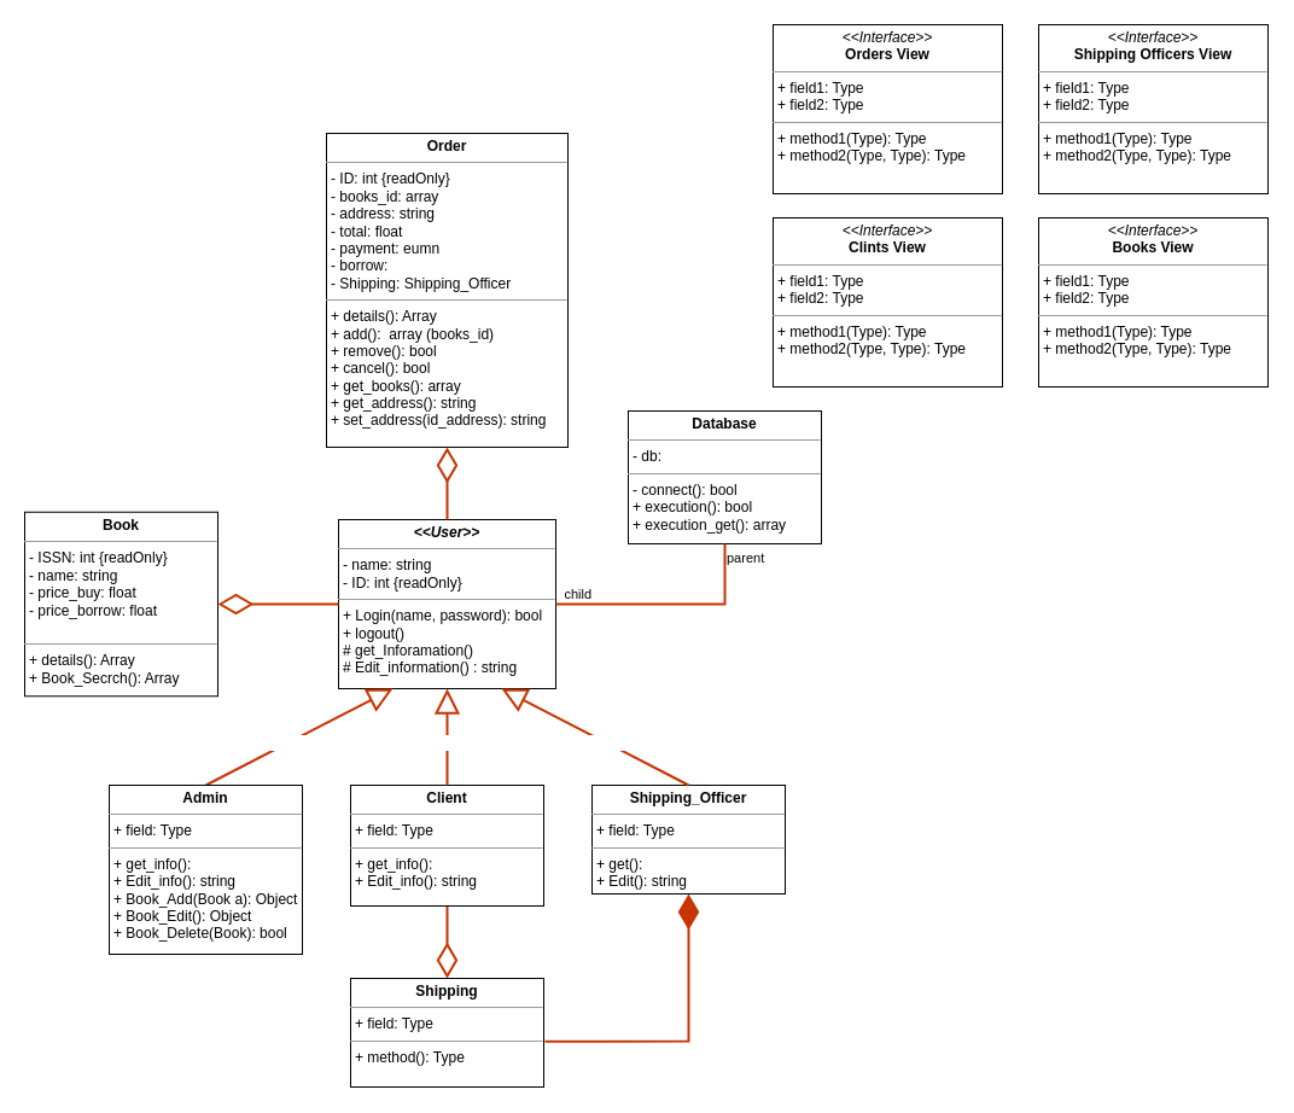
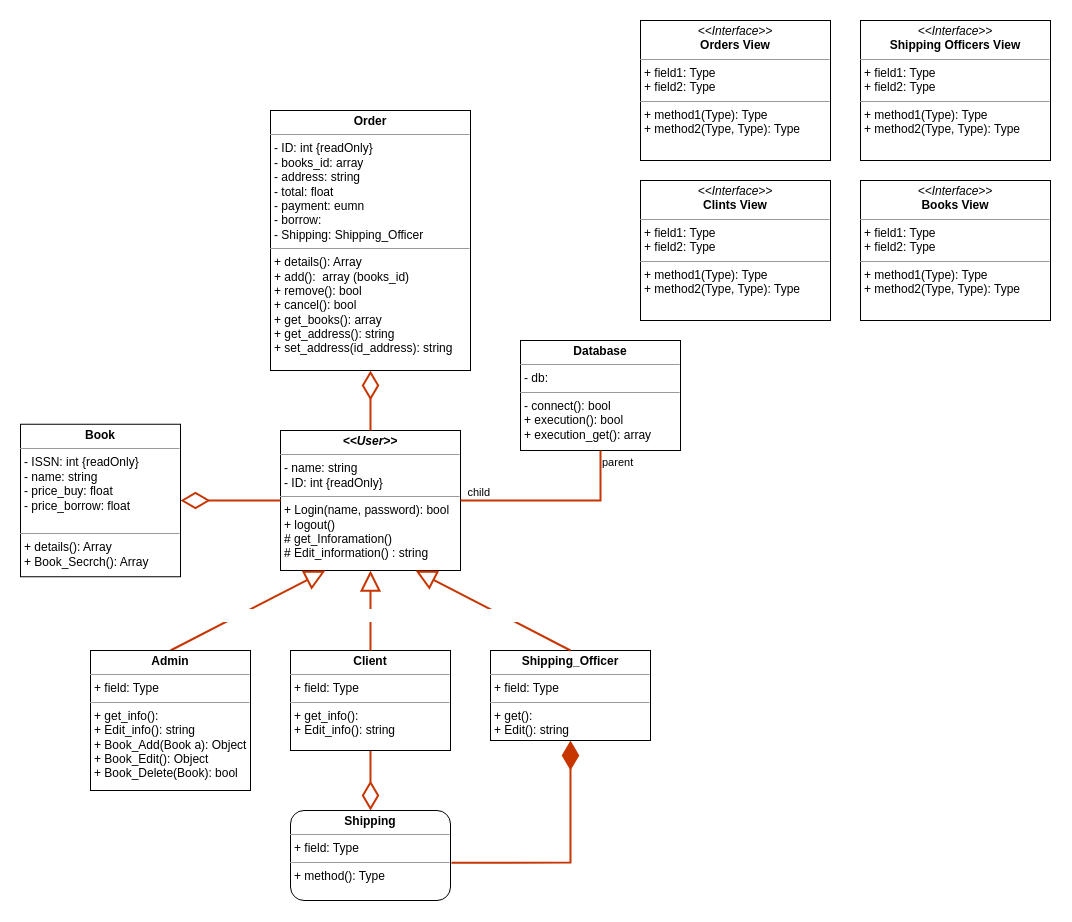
  <mxCell id="0" />
  <mxCell id="1" parent="0" />
  <mxCell id="2" value="" style="endArrow=diamondThin;endFill=0;endSize=24;html=1;rounded=0;strokeWidth=2;fillColor=#fa6800;strokeColor=#C73500;entryX=0.5;entryY=0;entryDx=0;entryDy=0;exitX=0.5;exitY=1;exitDx=0;exitDy=0;" parent="1" source="5" target="14" edge="1"><mxGeometry width="160" relative="1" as="geometry"><mxPoint x="130" y="440" as="sourcePoint" /><mxPoint x="290" y="440" as="targetPoint" /></mxGeometry></mxCell>
  <mxCell id="3" value="" style="endArrow=diamondThin;endFill=1;endSize=24;html=1;rounded=0;strokeWidth=2;fillColor=#fa6800;strokeColor=#C73500;exitX=1.006;exitY=0.581;exitDx=0;exitDy=0;exitPerimeter=0;" parent="1" source="14" target="6" edge="1"><mxGeometry width="160" relative="1" as="geometry"><mxPoint x="720" y="720" as="sourcePoint" /><mxPoint x="620" y="810" as="targetPoint" /><Array as="points"><mxPoint x="570" y="862" /></Array></mxGeometry></mxCell>
  <mxCell id="4" value="&lt;p style=&quot;margin: 0px ; margin-top: 4px ; text-align: center&quot;&gt;&lt;b&gt;&lt;i&gt;&amp;lt;&amp;lt;User&amp;gt;&amp;gt;&lt;/i&gt;&lt;/b&gt;&lt;/p&gt;&lt;hr size=&quot;1&quot;&gt;&lt;p style=&quot;margin: 0px ; margin-left: 4px&quot;&gt;- name: string&lt;/p&gt;&lt;p style=&quot;margin: 0px ; margin-left: 4px&quot;&gt;- ID: int {readOnly}&amp;nbsp;&lt;/p&gt;&lt;hr size=&quot;1&quot;&gt;&lt;p style=&quot;margin: 0px ; margin-left: 4px&quot;&gt;+ Login(name, password): bool&lt;/p&gt;&lt;p style=&quot;margin: 0px ; margin-left: 4px&quot;&gt;+ logout()&lt;/p&gt;&lt;p style=&quot;margin: 0px ; margin-left: 4px&quot;&gt;# get_Inforamation()&lt;/p&gt;&lt;p style=&quot;margin: 0px ; margin-left: 4px&quot;&gt;# Edit_information() : string&lt;/p&gt;" style="verticalAlign=top;align=left;overflow=fill;fontSize=12;fontFamily=Helvetica;html=1;rounded=0;shadow=0;sketch=0;glass=0;" parent="1" vertex="1"><mxGeometry x="280" y="430" width="180" height="140" as="geometry" /></mxCell>
  <mxCell id="5" value="&lt;p style=&quot;margin: 0px ; margin-top: 4px ; text-align: center&quot;&gt;&lt;b&gt;Client&lt;/b&gt;&lt;/p&gt;&lt;hr size=&quot;1&quot;&gt;&lt;p style=&quot;margin: 0px ; margin-left: 4px&quot;&gt;+ field: Type&lt;/p&gt;&lt;hr size=&quot;1&quot;&gt;&lt;p style=&quot;margin: 0px ; margin-left: 4px&quot;&gt;+ get_info():&amp;nbsp;&lt;/p&gt;&lt;p style=&quot;margin: 0px ; margin-left: 4px&quot;&gt;+ Edit_info(): string&lt;/p&gt;&lt;p style=&quot;margin: 0px ; margin-left: 4px&quot;&gt;&lt;br&gt;&lt;/p&gt;" style="verticalAlign=top;align=left;overflow=fill;fontSize=12;fontFamily=Helvetica;html=1;rounded=0;shadow=0;sketch=0;glass=0;" parent="1" vertex="1"><mxGeometry x="290" y="650" width="160" height="100" as="geometry" /></mxCell>
  <mxCell id="6" value="&lt;p style=&quot;margin: 0px ; margin-top: 4px ; text-align: center&quot;&gt;&lt;b&gt;Shipping_Officer&lt;/b&gt;&lt;br&gt;&lt;/p&gt;&lt;hr size=&quot;1&quot;&gt;&lt;p style=&quot;margin: 0px ; margin-left: 4px&quot;&gt;+ field: Type&lt;/p&gt;&lt;hr size=&quot;1&quot;&gt;&lt;p style=&quot;margin: 0px 0px 0px 4px&quot;&gt;+ get():&amp;nbsp;&lt;/p&gt;&lt;p style=&quot;margin: 0px 0px 0px 4px&quot;&gt;+ Edit(): string&lt;/p&gt;" style="verticalAlign=top;align=left;overflow=fill;fontSize=12;fontFamily=Helvetica;html=1;rounded=0;shadow=0;sketch=0;glass=0;" parent="1" vertex="1"><mxGeometry x="490" y="650" width="160" height="90" as="geometry" /></mxCell>
  <mxCell id="7" value="&lt;font color=&quot;#ffffff&quot;&gt;&lt;font style=&quot;font-size: 11px&quot;&gt;inheritance&lt;/font&gt;&lt;/font&gt;" style="endArrow=block;endSize=16;endFill=0;html=1;rounded=0;strokeWidth=2;fillColor=#fa6800;strokeColor=#C73500;fontColor=#FF8000;entryX=0.75;entryY=1;entryDx=0;entryDy=0;exitX=0.5;exitY=0;exitDx=0;exitDy=0;" parent="1" source="6" target="4" edge="1"><mxGeometry x="-0.125" width="160" relative="1" as="geometry"><mxPoint x="370" y="650" as="sourcePoint" /><mxPoint x="530" y="650" as="targetPoint" /><mxPoint as="offset" /></mxGeometry></mxCell>
  <mxCell id="8" value="&lt;font color=&quot;#ffffff&quot;&gt;&lt;font style=&quot;font-size: 11px&quot;&gt;inheritance&lt;/font&gt;&lt;/font&gt;" style="endArrow=block;endSize=16;endFill=0;html=1;rounded=0;strokeWidth=2;fillColor=#fa6800;strokeColor=#C73500;fontColor=#FF8000;entryX=0.25;entryY=1;entryDx=0;entryDy=0;exitX=0.5;exitY=0;exitDx=0;exitDy=0;" parent="1" source="9" target="4" edge="1"><mxGeometry x="-0.125" width="160" relative="1" as="geometry"><mxPoint x="170" y="630" as="sourcePoint" /><mxPoint x="300" y="620" as="targetPoint" /><mxPoint as="offset" /></mxGeometry></mxCell>
  <mxCell id="9" value="&lt;p style=&quot;margin: 0px ; margin-top: 4px ; text-align: center&quot;&gt;&lt;b&gt;Admin&lt;/b&gt;&lt;/p&gt;&lt;hr size=&quot;1&quot;&gt;&lt;p style=&quot;margin: 0px ; margin-left: 4px&quot;&gt;+ field: Type&lt;/p&gt;&lt;hr size=&quot;1&quot;&gt;&lt;p style=&quot;margin: 0px ; margin-left: 4px&quot;&gt;+ get_info():&amp;nbsp;&lt;/p&gt;&lt;p style=&quot;margin: 0px ; margin-left: 4px&quot;&gt;+ Edit_info(): string&lt;br&gt;&lt;/p&gt;&lt;p style=&quot;margin: 0px ; margin-left: 4px&quot;&gt;+ Book_Add(Book a): Object&lt;/p&gt;&lt;p style=&quot;margin: 0px ; margin-left: 4px&quot;&gt;+ Book_Edit(): Object&lt;/p&gt;&lt;p style=&quot;margin: 0px ; margin-left: 4px&quot;&gt;+ Book_Delete(Book): bool&lt;/p&gt;" style="verticalAlign=top;align=left;overflow=fill;fontSize=12;fontFamily=Helvetica;html=1;rounded=0;shadow=0;sketch=0;glass=0;" parent="1" vertex="1"><mxGeometry x="90" y="650" width="160" height="140" as="geometry" /></mxCell>
  <mxCell id="10" value="&lt;font color=&quot;#ffffff&quot;&gt;&lt;font style=&quot;font-size: 11px&quot;&gt;inheritance&lt;/font&gt;&lt;/font&gt;" style="endArrow=block;endSize=16;endFill=0;html=1;rounded=0;strokeWidth=2;fillColor=#fa6800;strokeColor=#C73500;fontColor=#FF8000;entryX=0.5;entryY=1;entryDx=0;entryDy=0;exitX=0.5;exitY=0;exitDx=0;exitDy=0;" parent="1" source="5" target="4" edge="1"><mxGeometry x="-0.125" width="160" relative="1" as="geometry"><mxPoint x="400" y="640" as="sourcePoint" /><mxPoint x="435" y="590" as="targetPoint" /><mxPoint as="offset" /></mxGeometry></mxCell>
  <mxCell id="11" value="&lt;p style=&quot;margin: 0px ; margin-top: 4px ; text-align: center&quot;&gt;&lt;b&gt;Book&lt;/b&gt;&lt;/p&gt;&lt;hr size=&quot;1&quot;&gt;&lt;p style=&quot;margin: 0px ; margin-left: 4px&quot;&gt;- ISSN: int {readOnly}&lt;/p&gt;&lt;p style=&quot;margin: 0px ; margin-left: 4px&quot;&gt;- name: string&lt;/p&gt;&lt;p style=&quot;margin: 0px ; margin-left: 4px&quot;&gt;- price_buy: float&lt;/p&gt;&lt;p style=&quot;margin: 0px ; margin-left: 4px&quot;&gt;- price_borrow: float&lt;/p&gt;&lt;p style=&quot;margin: 0px ; margin-left: 4px&quot;&gt;&lt;br&gt;&lt;/p&gt;&lt;hr size=&quot;1&quot;&gt;&lt;p style=&quot;margin: 0px ; margin-left: 4px&quot;&gt;+ details(): Array&lt;/p&gt;&lt;p style=&quot;margin: 0px ; margin-left: 4px&quot;&gt;+ Book_Secrch(): Array&lt;br&gt;&lt;/p&gt;" style="verticalAlign=top;align=left;overflow=fill;fontSize=12;fontFamily=Helvetica;html=1;rounded=0;shadow=0;sketch=0;glass=0;" parent="1" vertex="1"><mxGeometry x="20" y="423.75" width="160" height="152.5" as="geometry" /></mxCell>
  <mxCell id="12" value="&lt;p style=&quot;margin: 0px ; margin-top: 4px ; text-align: center&quot;&gt;&lt;b&gt;Database&lt;/b&gt;&lt;/p&gt;&lt;hr size=&quot;1&quot;&gt;&lt;p style=&quot;margin: 0px ; margin-left: 4px&quot;&gt;- db:&lt;br&gt;&lt;/p&gt;&lt;hr size=&quot;1&quot;&gt;&lt;p style=&quot;margin: 0px ; margin-left: 4px&quot;&gt;- connect(): bool&lt;/p&gt;&lt;p style=&quot;margin: 0px ; margin-left: 4px&quot;&gt;+&amp;nbsp;execution(): bool&lt;/p&gt;&lt;p style=&quot;margin: 0px ; margin-left: 4px&quot;&gt;+&amp;nbsp;execution_get(): array&amp;nbsp;&lt;/p&gt;" style="verticalAlign=top;align=left;overflow=fill;fontSize=12;fontFamily=Helvetica;html=1;rounded=0;shadow=0;sketch=0;glass=0;" parent="1" vertex="1"><mxGeometry x="520" y="340" width="160" height="110" as="geometry" /></mxCell>
  <mxCell id="13" value="&lt;p style=&quot;margin: 0px ; margin-top: 4px ; text-align: center&quot;&gt;&lt;b&gt;Order&lt;/b&gt;&lt;/p&gt;&lt;hr size=&quot;1&quot;&gt;&lt;p style=&quot;margin: 0px ; margin-left: 4px&quot;&gt;- ID: int {readOnly}&lt;/p&gt;&lt;p style=&quot;margin: 0px ; margin-left: 4px&quot;&gt;- books_id: array&lt;/p&gt;&lt;p style=&quot;margin: 0px ; margin-left: 4px&quot;&gt;- address: string&lt;/p&gt;&lt;p style=&quot;margin: 0px ; margin-left: 4px&quot;&gt;- total: float&lt;/p&gt;&lt;p style=&quot;margin: 0px ; margin-left: 4px&quot;&gt;- p&lt;span&gt;ayment: eumn&lt;/span&gt;&lt;/p&gt;&lt;p style=&quot;margin: 0px ; margin-left: 4px&quot;&gt;&lt;span&gt;- borrow:&lt;/span&gt;&lt;/p&gt;&lt;p style=&quot;margin: 0px ; margin-left: 4px&quot;&gt;&lt;span&gt;- Shipping: Shipping_Officer&lt;/span&gt;&lt;/p&gt;&lt;hr size=&quot;1&quot;&gt;&lt;p style=&quot;margin: 0px ; margin-left: 4px&quot;&gt;+ details(): Array&lt;/p&gt;&lt;p style=&quot;margin: 0px ; margin-left: 4px&quot;&gt;+ add():&amp;nbsp; array (books_id)&lt;/p&gt;&lt;p style=&quot;margin: 0px ; margin-left: 4px&quot;&gt;+ remove(): bool&lt;/p&gt;&lt;p style=&quot;margin: 0px ; margin-left: 4px&quot;&gt;+ cancel(): bool&amp;nbsp;&lt;/p&gt;&lt;p style=&quot;margin: 0px ; margin-left: 4px&quot;&gt;+ get_books(): array&lt;/p&gt;&lt;p style=&quot;margin: 0px ; margin-left: 4px&quot;&gt;+ get_address(): string&lt;/p&gt;&lt;p style=&quot;margin: 0px ; margin-left: 4px&quot;&gt;+ set_address(id_address): string&lt;/p&gt;" style="verticalAlign=top;align=left;overflow=fill;fontSize=12;fontFamily=Helvetica;html=1;rounded=0;shadow=0;sketch=0;glass=0;" parent="1" vertex="1"><mxGeometry x="270" y="110" width="200" height="260" as="geometry" /></mxCell>
- <mxCell id="14" value="&lt;p style=&quot;margin: 0px ; margin-top: 4px ; text-align: center&quot;&gt;&lt;b&gt;Shipping&lt;/b&gt;&lt;/p&gt;&lt;hr size=&quot;1&quot;&gt;&lt;p style=&quot;margin: 0px ; margin-left: 4px&quot;&gt;+ field: Type&lt;/p&gt;&lt;hr size=&quot;1&quot;&gt;&lt;p style=&quot;margin: 0px ; margin-left: 4px&quot;&gt;+ method(): Type&lt;/p&gt;" style="verticalAlign=top;align=left;overflow=fill;fontSize=12;fontFamily=Helvetica;html=1;rounded=0;shadow=0;sketch=0;glass=0;" parent="1" vertex="1"><mxGeometry x="290" y="810" width="160" height="90" as="geometry" /></mxCell>
+ <mxCell id="14" value="&lt;p style=&quot;margin: 0px ; margin-top: 4px ; text-align: center&quot;&gt;&lt;b&gt;Shipping&lt;/b&gt;&lt;/p&gt;&lt;hr size=&quot;1&quot;&gt;&lt;p style=&quot;margin: 0px ; margin-left: 4px&quot;&gt;+ field: Type&lt;/p&gt;&lt;hr size=&quot;1&quot;&gt;&lt;p style=&quot;margin: 0px ; margin-left: 4px&quot;&gt;+ method(): Type&lt;/p&gt;" style="verticalAlign=top;align=left;overflow=fill;fontSize=12;fontFamily=Helvetica;html=1;shadow=0;sketch=0;glass=0;rounded=1;" parent="1" vertex="1"><mxGeometry x="290" y="810" width="160" height="90" as="geometry" /></mxCell>
  <mxCell id="15" value="" style="endArrow=none;html=1;edgeStyle=orthogonalEdgeStyle;rounded=0;strokeWidth=2;fillColor=#fa6800;strokeColor=#C73500;exitX=0.5;exitY=1;exitDx=0;exitDy=0;entryX=1;entryY=0.5;entryDx=0;entryDy=0;" parent="1" source="12" target="4" edge="1"><mxGeometry relative="1" as="geometry"><mxPoint x="280" y="410" as="sourcePoint" /><mxPoint x="440" y="410" as="targetPoint" /></mxGeometry></mxCell>
  <mxCell id="16" value="parent" style="edgeLabel;resizable=0;html=1;align=left;verticalAlign=bottom;rounded=0;shadow=0;glass=0;sketch=0;" parent="15" connectable="0" vertex="1"><mxGeometry x="-1" relative="1" as="geometry"><mxPoint y="20" as="offset" /></mxGeometry></mxCell>
  <mxCell id="17" value="child" style="edgeLabel;resizable=0;html=1;align=right;verticalAlign=bottom;rounded=0;shadow=0;glass=0;sketch=0;" parent="15" connectable="0" vertex="1"><mxGeometry x="1" relative="1" as="geometry"><mxPoint x="30" as="offset" /></mxGeometry></mxCell>
  <mxCell id="18" value="" style="endArrow=diamondThin;endFill=0;endSize=24;html=1;rounded=0;strokeWidth=2;fillColor=#fa6800;strokeColor=#C73500;entryX=1;entryY=0.5;entryDx=0;entryDy=0;exitX=0;exitY=0.5;exitDx=0;exitDy=0;" parent="1" source="4" target="11" edge="1"><mxGeometry width="160" relative="1" as="geometry"><mxPoint x="130" y="390" as="sourcePoint" /><mxPoint x="290" y="390" as="targetPoint" /></mxGeometry></mxCell>
  <mxCell id="19" value="" style="endArrow=diamondThin;endFill=0;endSize=24;html=1;rounded=0;strokeWidth=2;fillColor=#fa6800;strokeColor=#C73500;entryX=0.5;entryY=1;entryDx=0;entryDy=0;exitX=0.5;exitY=0;exitDx=0;exitDy=0;" parent="1" source="4" target="13" edge="1"><mxGeometry width="160" relative="1" as="geometry"><mxPoint x="80" y="340" as="sourcePoint" /><mxPoint x="240" y="340" as="targetPoint" /></mxGeometry></mxCell>
  <mxCell id="20" value="&lt;p style=&quot;margin: 0px ; margin-top: 4px ; text-align: center&quot;&gt;&lt;i&gt;&amp;lt;&amp;lt;Interface&amp;gt;&amp;gt;&lt;/i&gt;&lt;br&gt;&lt;b&gt;Books View&lt;/b&gt;&lt;/p&gt;&lt;hr size=&quot;1&quot;&gt;&lt;p style=&quot;margin: 0px ; margin-left: 4px&quot;&gt;+ field1: Type&lt;br&gt;+ field2: Type&lt;/p&gt;&lt;hr size=&quot;1&quot;&gt;&lt;p style=&quot;margin: 0px ; margin-left: 4px&quot;&gt;+ method1(Type): Type&lt;br&gt;+ method2(Type, Type): Type&lt;/p&gt;" style="verticalAlign=top;align=left;overflow=fill;fontSize=12;fontFamily=Helvetica;html=1;" parent="1" vertex="1"><mxGeometry x="860" y="180" width="190" height="140" as="geometry" /></mxCell>
  <mxCell id="21" value="&lt;p style=&quot;margin: 0px ; margin-top: 4px ; text-align: center&quot;&gt;&lt;i&gt;&amp;lt;&amp;lt;Interface&amp;gt;&amp;gt;&lt;/i&gt;&lt;br&gt;&lt;b&gt;Orders View&lt;/b&gt;&lt;/p&gt;&lt;hr size=&quot;1&quot;&gt;&lt;p style=&quot;margin: 0px ; margin-left: 4px&quot;&gt;+ field1: Type&lt;br&gt;+ field2: Type&lt;/p&gt;&lt;hr size=&quot;1&quot;&gt;&lt;p style=&quot;margin: 0px ; margin-left: 4px&quot;&gt;+ method1(Type): Type&lt;br&gt;+ method2(Type, Type): Type&lt;/p&gt;" style="verticalAlign=top;align=left;overflow=fill;fontSize=12;fontFamily=Helvetica;html=1;" parent="1" vertex="1"><mxGeometry x="640" y="20" width="190" height="140" as="geometry" /></mxCell>
  <mxCell id="22" value="&lt;p style=&quot;margin: 0px ; margin-top: 4px ; text-align: center&quot;&gt;&lt;i&gt;&amp;lt;&amp;lt;Interface&amp;gt;&amp;gt;&lt;/i&gt;&lt;br&gt;&lt;b&gt;Clints View&lt;/b&gt;&lt;/p&gt;&lt;hr size=&quot;1&quot;&gt;&lt;p style=&quot;margin: 0px ; margin-left: 4px&quot;&gt;+ field1: Type&lt;br&gt;+ field2: Type&lt;/p&gt;&lt;hr size=&quot;1&quot;&gt;&lt;p style=&quot;margin: 0px ; margin-left: 4px&quot;&gt;+ method1(Type): Type&lt;br&gt;+ method2(Type, Type): Type&lt;/p&gt;" style="verticalAlign=top;align=left;overflow=fill;fontSize=12;fontFamily=Helvetica;html=1;" parent="1" vertex="1"><mxGeometry x="640" y="180" width="190" height="140" as="geometry" /></mxCell>
  <mxCell id="23" value="&lt;p style=&quot;margin: 0px ; margin-top: 4px ; text-align: center&quot;&gt;&lt;i&gt;&amp;lt;&amp;lt;Interface&amp;gt;&amp;gt;&lt;/i&gt;&lt;br&gt;&lt;b&gt;Shipping Officers View&lt;/b&gt;&lt;/p&gt;&lt;hr size=&quot;1&quot;&gt;&lt;p style=&quot;margin: 0px ; margin-left: 4px&quot;&gt;+ field1: Type&lt;br&gt;+ field2: Type&lt;/p&gt;&lt;hr size=&quot;1&quot;&gt;&lt;p style=&quot;margin: 0px ; margin-left: 4px&quot;&gt;+ method1(Type): Type&lt;br&gt;+ method2(Type, Type): Type&lt;/p&gt;" style="verticalAlign=top;align=left;overflow=fill;fontSize=12;fontFamily=Helvetica;html=1;" parent="1" vertex="1"><mxGeometry x="860" y="20" width="190" height="140" as="geometry" /></mxCell>
